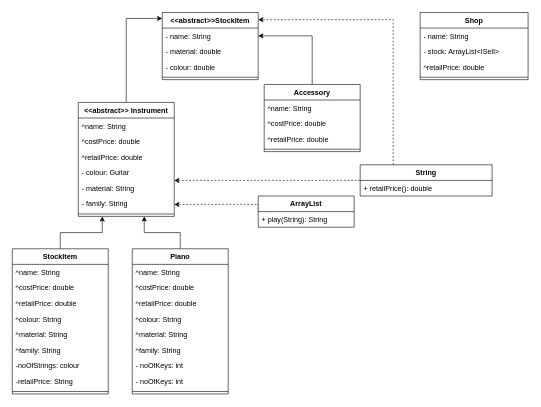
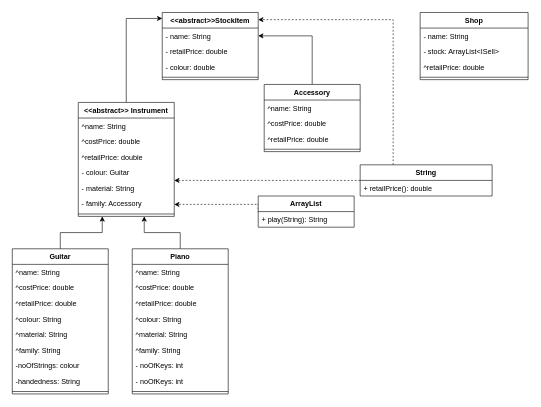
  <mxCell id="0" />
  <mxCell id="1" parent="0" />
  <mxCell id="2" style="edgeStyle=orthogonalEdgeStyle;rounded=0;orthogonalLoop=1;jettySize=auto;html=1;exitX=0.5;exitY=0;exitDx=0;exitDy=0;entryX=0;entryY=0.089;entryDx=0;entryDy=0;entryPerimeter=0;" edge="1" parent="1" source="3" target="11"><mxGeometry relative="1" as="geometry" /></mxCell>
  <mxCell id="3" value="&lt;&lt;abstract&gt;&gt; Instrument" style="swimlane;fontStyle=1;align=center;verticalAlign=top;childLayout=stackLayout;horizontal=1;startSize=26;horizontalStack=0;resizeParent=1;resizeParentMax=0;resizeLast=0;collapsible=1;marginBottom=0;labelBackgroundColor=none;swimlaneFillColor=#ffffff;" vertex="1" parent="1"><mxGeometry x="130" y="170" width="160" height="190" as="geometry" /></mxCell>
  <mxCell id="4" value="^name: String" style="text;strokeColor=none;fillColor=none;align=left;verticalAlign=top;spacingLeft=4;spacingRight=4;overflow=hidden;rotatable=0;points=[[0,0.5],[1,0.5]];portConstraint=eastwest;labelBackgroundColor=none;" vertex="1" parent="3"><mxGeometry y="26" width="160" height="26" as="geometry" /></mxCell>
  <mxCell id="5" value="^costPrice: double" style="text;strokeColor=none;fillColor=none;align=left;verticalAlign=top;spacingLeft=4;spacingRight=4;overflow=hidden;rotatable=0;points=[[0,0.5],[1,0.5]];portConstraint=eastwest;labelBackgroundColor=none;" vertex="1" parent="3"><mxGeometry y="52" width="160" height="26" as="geometry" /></mxCell>
  <mxCell id="6" value="^retailPrice: double" style="text;strokeColor=none;fillColor=none;align=left;verticalAlign=top;spacingLeft=4;spacingRight=4;overflow=hidden;rotatable=0;points=[[0,0.5],[1,0.5]];portConstraint=eastwest;labelBackgroundColor=none;" vertex="1" parent="3"><mxGeometry y="78" width="160" height="26" as="geometry" /></mxCell>
  <mxCell id="7" value="- colour: Guitar" style="text;strokeColor=none;fillColor=none;align=left;verticalAlign=top;spacingLeft=4;spacingRight=4;overflow=hidden;rotatable=0;points=[[0,0.5],[1,0.5]];portConstraint=eastwest;labelBackgroundColor=none;" vertex="1" parent="3"><mxGeometry y="104" width="160" height="26" as="geometry" /></mxCell>
  <mxCell id="8" value="- material: String&#10;" style="text;strokeColor=none;fillColor=none;align=left;verticalAlign=top;spacingLeft=4;spacingRight=4;overflow=hidden;rotatable=0;points=[[0,0.5],[1,0.5]];portConstraint=eastwest;labelBackgroundColor=none;" vertex="1" parent="3"><mxGeometry y="130" width="160" height="26" as="geometry" /></mxCell>
- <mxCell id="9" value="- family: String&#10;" style="text;strokeColor=none;fillColor=none;align=left;verticalAlign=top;spacingLeft=4;spacingRight=4;overflow=hidden;rotatable=0;points=[[0,0.5],[1,0.5]];portConstraint=eastwest;labelBackgroundColor=none;" vertex="1" parent="3"><mxGeometry y="156" width="160" height="26" as="geometry" /></mxCell>
+ <mxCell id="9" value="- family: Accessory&#10;" style="text;strokeColor=none;fillColor=none;align=left;verticalAlign=top;spacingLeft=4;spacingRight=4;overflow=hidden;rotatable=0;points=[[0,0.5],[1,0.5]];portConstraint=eastwest;labelBackgroundColor=none;" vertex="1" parent="3"><mxGeometry y="156" width="160" height="26" as="geometry" /></mxCell>
  <mxCell id="10" value="" style="line;strokeWidth=1;fillColor=none;align=left;verticalAlign=middle;spacingTop=-1;spacingLeft=3;spacingRight=3;rotatable=0;labelPosition=right;points=[];portConstraint=eastwest;labelBackgroundColor=none;" vertex="1" parent="3"><mxGeometry y="182" width="160" height="8" as="geometry" /></mxCell>
  <mxCell id="11" value="&lt;&lt;abstract&gt;&gt;StockItem" style="swimlane;fontStyle=1;align=center;verticalAlign=top;childLayout=stackLayout;horizontal=1;startSize=26;horizontalStack=0;resizeParent=1;resizeParentMax=0;resizeLast=0;collapsible=1;marginBottom=0;labelBackgroundColor=none;swimlaneFillColor=#ffffff;" vertex="1" parent="1"><mxGeometry x="270" y="20" width="160" height="112" as="geometry" /></mxCell>
  <mxCell id="12" value="- name: String" style="text;strokeColor=none;fillColor=none;align=left;verticalAlign=top;spacingLeft=4;spacingRight=4;overflow=hidden;rotatable=0;points=[[0,0.5],[1,0.5]];portConstraint=eastwest;labelBackgroundColor=none;" vertex="1" parent="11"><mxGeometry y="26" width="160" height="26" as="geometry" /></mxCell>
- <mxCell id="13" value="- material: double" style="text;strokeColor=none;fillColor=none;align=left;verticalAlign=top;spacingLeft=4;spacingRight=4;overflow=hidden;rotatable=0;points=[[0,0.5],[1,0.5]];portConstraint=eastwest;labelBackgroundColor=none;" vertex="1" parent="11"><mxGeometry y="52" width="160" height="26" as="geometry" /></mxCell>
+ <mxCell id="13" value="- retailPrice: double" style="text;strokeColor=none;fillColor=none;align=left;verticalAlign=top;spacingLeft=4;spacingRight=4;overflow=hidden;rotatable=0;points=[[0,0.5],[1,0.5]];portConstraint=eastwest;labelBackgroundColor=none;" vertex="1" parent="11"><mxGeometry y="52" width="160" height="26" as="geometry" /></mxCell>
  <mxCell id="14" value="- colour: double" style="text;strokeColor=none;fillColor=none;align=left;verticalAlign=top;spacingLeft=4;spacingRight=4;overflow=hidden;rotatable=0;points=[[0,0.5],[1,0.5]];portConstraint=eastwest;labelBackgroundColor=none;" vertex="1" parent="11"><mxGeometry y="78" width="160" height="26" as="geometry" /></mxCell>
  <mxCell id="15" value="" style="line;strokeWidth=1;fillColor=none;align=left;verticalAlign=middle;spacingTop=-1;spacingLeft=3;spacingRight=3;rotatable=0;labelPosition=right;points=[];portConstraint=eastwest;labelBackgroundColor=none;" vertex="1" parent="11"><mxGeometry y="104" width="160" height="8" as="geometry" /></mxCell>
  <mxCell id="16" style="edgeStyle=orthogonalEdgeStyle;rounded=0;orthogonalLoop=1;jettySize=auto;html=1;exitX=0.5;exitY=0;exitDx=0;exitDy=0;" edge="1" parent="1" source="17" target="3"><mxGeometry relative="1" as="geometry"><Array as="points"><mxPoint x="100" y="387" /><mxPoint x="170" y="387" /></Array></mxGeometry></mxCell>
- <mxCell id="17" value="StockItem" style="swimlane;fontStyle=1;align=center;verticalAlign=top;childLayout=stackLayout;horizontal=1;startSize=26;horizontalStack=0;resizeParent=1;resizeParentMax=0;resizeLast=0;collapsible=1;marginBottom=0;labelBackgroundColor=none;swimlaneFillColor=#ffffff;" vertex="1" parent="1"><mxGeometry x="20" y="414" width="160" height="242" as="geometry" /></mxCell>
+ <mxCell id="17" value="Guitar" style="swimlane;fontStyle=1;align=center;verticalAlign=top;childLayout=stackLayout;horizontal=1;startSize=26;horizontalStack=0;resizeParent=1;resizeParentMax=0;resizeLast=0;collapsible=1;marginBottom=0;labelBackgroundColor=none;swimlaneFillColor=#ffffff;" vertex="1" parent="1"><mxGeometry x="20" y="414" width="160" height="242" as="geometry" /></mxCell>
  <mxCell id="18" value="^name: String" style="text;strokeColor=none;fillColor=none;align=left;verticalAlign=top;spacingLeft=4;spacingRight=4;overflow=hidden;rotatable=0;points=[[0,0.5],[1,0.5]];portConstraint=eastwest;labelBackgroundColor=none;" vertex="1" parent="17"><mxGeometry y="26" width="160" height="26" as="geometry" /></mxCell>
  <mxCell id="19" value="^costPrice: double" style="text;strokeColor=none;fillColor=none;align=left;verticalAlign=top;spacingLeft=4;spacingRight=4;overflow=hidden;rotatable=0;points=[[0,0.5],[1,0.5]];portConstraint=eastwest;labelBackgroundColor=none;" vertex="1" parent="17"><mxGeometry y="52" width="160" height="26" as="geometry" /></mxCell>
  <mxCell id="20" value="^retailPrice: double" style="text;strokeColor=none;fillColor=none;align=left;verticalAlign=top;spacingLeft=4;spacingRight=4;overflow=hidden;rotatable=0;points=[[0,0.5],[1,0.5]];portConstraint=eastwest;labelBackgroundColor=none;" vertex="1" parent="17"><mxGeometry y="78" width="160" height="26" as="geometry" /></mxCell>
  <mxCell id="21" value="^colour: String" style="text;strokeColor=none;fillColor=none;align=left;verticalAlign=top;spacingLeft=4;spacingRight=4;overflow=hidden;rotatable=0;points=[[0,0.5],[1,0.5]];portConstraint=eastwest;labelBackgroundColor=none;" vertex="1" parent="17"><mxGeometry y="104" width="160" height="26" as="geometry" /></mxCell>
  <mxCell id="22" value="^material: String&#10;" style="text;strokeColor=none;fillColor=none;align=left;verticalAlign=top;spacingLeft=4;spacingRight=4;overflow=hidden;rotatable=0;points=[[0,0.5],[1,0.5]];portConstraint=eastwest;labelBackgroundColor=none;" vertex="1" parent="17"><mxGeometry y="130" width="160" height="26" as="geometry" /></mxCell>
  <mxCell id="23" value="^family: String&#10;" style="text;strokeColor=none;fillColor=none;align=left;verticalAlign=top;spacingLeft=4;spacingRight=4;overflow=hidden;rotatable=0;points=[[0,0.5],[1,0.5]];portConstraint=eastwest;labelBackgroundColor=none;" vertex="1" parent="17"><mxGeometry y="156" width="160" height="26" as="geometry" /></mxCell>
  <mxCell id="24" value="-noOfStrings: colour&#10;" style="text;strokeColor=none;fillColor=none;align=left;verticalAlign=top;spacingLeft=4;spacingRight=4;overflow=hidden;rotatable=0;points=[[0,0.5],[1,0.5]];portConstraint=eastwest;labelBackgroundColor=none;" vertex="1" parent="17"><mxGeometry y="182" width="160" height="26" as="geometry" /></mxCell>
- <mxCell id="25" value="-retailPrice: String&#10;" style="text;strokeColor=none;fillColor=none;align=left;verticalAlign=top;spacingLeft=4;spacingRight=4;overflow=hidden;rotatable=0;points=[[0,0.5],[1,0.5]];portConstraint=eastwest;labelBackgroundColor=none;" vertex="1" parent="17"><mxGeometry y="208" width="160" height="26" as="geometry" /></mxCell>
+ <mxCell id="25" value="-handedness: String&#10;" style="text;strokeColor=none;fillColor=none;align=left;verticalAlign=top;spacingLeft=4;spacingRight=4;overflow=hidden;rotatable=0;points=[[0,0.5],[1,0.5]];portConstraint=eastwest;labelBackgroundColor=none;" vertex="1" parent="17"><mxGeometry y="208" width="160" height="26" as="geometry" /></mxCell>
  <mxCell id="26" value="" style="line;strokeWidth=1;fillColor=none;align=left;verticalAlign=middle;spacingTop=-1;spacingLeft=3;spacingRight=3;rotatable=0;labelPosition=right;points=[];portConstraint=eastwest;labelBackgroundColor=none;" vertex="1" parent="17"><mxGeometry y="234" width="160" height="8" as="geometry" /></mxCell>
  <mxCell id="27" style="edgeStyle=orthogonalEdgeStyle;rounded=0;orthogonalLoop=1;jettySize=auto;html=1;exitX=0.5;exitY=0;exitDx=0;exitDy=0;" edge="1" parent="1" source="28" target="3"><mxGeometry relative="1" as="geometry"><Array as="points"><mxPoint x="300" y="387" /><mxPoint y="387" x="240" /></Array></mxGeometry></mxCell>
  <mxCell id="28" value="Piano" style="swimlane;fontStyle=1;align=center;verticalAlign=top;childLayout=stackLayout;horizontal=1;startSize=26;horizontalStack=0;resizeParent=1;resizeParentMax=0;resizeLast=0;collapsible=1;marginBottom=0;labelBackgroundColor=none;swimlaneFillColor=#ffffff;" vertex="1" parent="1"><mxGeometry x="220" y="414" width="160" height="242" as="geometry" /></mxCell>
  <mxCell id="29" value="^name: String" style="text;strokeColor=none;fillColor=none;align=left;verticalAlign=top;spacingLeft=4;spacingRight=4;overflow=hidden;rotatable=0;points=[[0,0.5],[1,0.5]];portConstraint=eastwest;labelBackgroundColor=none;" vertex="1" parent="28"><mxGeometry y="26" width="160" height="26" as="geometry" /></mxCell>
  <mxCell id="30" value="^costPrice: double" style="text;strokeColor=none;fillColor=none;align=left;verticalAlign=top;spacingLeft=4;spacingRight=4;overflow=hidden;rotatable=0;points=[[0,0.5],[1,0.5]];portConstraint=eastwest;labelBackgroundColor=none;" vertex="1" parent="28"><mxGeometry y="52" width="160" height="26" as="geometry" /></mxCell>
  <mxCell id="31" value="^retailPrice: double" style="text;strokeColor=none;fillColor=none;align=left;verticalAlign=top;spacingLeft=4;spacingRight=4;overflow=hidden;rotatable=0;points=[[0,0.5],[1,0.5]];portConstraint=eastwest;labelBackgroundColor=none;" vertex="1" parent="28"><mxGeometry y="78" width="160" height="26" as="geometry" /></mxCell>
  <mxCell id="32" value="^colour: String" style="text;strokeColor=none;fillColor=none;align=left;verticalAlign=top;spacingLeft=4;spacingRight=4;overflow=hidden;rotatable=0;points=[[0,0.5],[1,0.5]];portConstraint=eastwest;labelBackgroundColor=none;" vertex="1" parent="28"><mxGeometry y="104" width="160" height="26" as="geometry" /></mxCell>
  <mxCell id="33" value="^material: String&#10;" style="text;strokeColor=none;fillColor=none;align=left;verticalAlign=top;spacingLeft=4;spacingRight=4;overflow=hidden;rotatable=0;points=[[0,0.5],[1,0.5]];portConstraint=eastwest;labelBackgroundColor=none;" vertex="1" parent="28"><mxGeometry y="130" width="160" height="26" as="geometry" /></mxCell>
  <mxCell id="34" value="^family: String&#10;" style="text;strokeColor=none;fillColor=none;align=left;verticalAlign=top;spacingLeft=4;spacingRight=4;overflow=hidden;rotatable=0;points=[[0,0.5],[1,0.5]];portConstraint=eastwest;labelBackgroundColor=none;" vertex="1" parent="28"><mxGeometry y="156" width="160" height="26" as="geometry" /></mxCell>
  <mxCell id="35" value="- noOfKeys: int" style="text;strokeColor=none;fillColor=none;align=left;verticalAlign=top;spacingLeft=4;spacingRight=4;overflow=hidden;rotatable=0;points=[[0,0.5],[1,0.5]];portConstraint=eastwest;labelBackgroundColor=none;" vertex="1" parent="28"><mxGeometry y="182" width="160" height="26" as="geometry" /></mxCell>
  <mxCell id="36" value="- noOfKeys: int" style="text;strokeColor=none;fillColor=none;align=left;verticalAlign=top;spacingLeft=4;spacingRight=4;overflow=hidden;rotatable=0;points=[[0,0.5],[1,0.5]];portConstraint=eastwest;labelBackgroundColor=none;" vertex="1" parent="28"><mxGeometry y="208" width="160" height="26" as="geometry" /></mxCell>
  <mxCell id="37" value="" style="line;strokeWidth=1;fillColor=none;align=left;verticalAlign=middle;spacingTop=-1;spacingLeft=3;spacingRight=3;rotatable=0;labelPosition=right;points=[];portConstraint=eastwest;labelBackgroundColor=none;" vertex="1" parent="28"><mxGeometry y="234" width="160" height="8" as="geometry" /></mxCell>
  <mxCell id="38" style="edgeStyle=orthogonalEdgeStyle;rounded=0;orthogonalLoop=1;jettySize=auto;html=1;exitX=0;exitY=0.25;exitDx=0;exitDy=0;dashed=1;" edge="1" parent="1" source="39" target="3"><mxGeometry relative="1" as="geometry"><mxPoint x="370" y="320" as="targetPoint" /><Array as="points"><mxPoint x="460" y="353" /><mxPoint x="460" y="340" /></Array></mxGeometry></mxCell>
  <mxCell id="39" value="ArrayList" style="swimlane;fontStyle=1;align=center;verticalAlign=top;childLayout=stackLayout;horizontal=1;startSize=26;horizontalStack=0;resizeParent=1;resizeParentMax=0;resizeLast=0;collapsible=1;marginBottom=0;labelBackgroundColor=none;swimlaneFillColor=#ffffff;" vertex="1" parent="1"><mxGeometry x="430" y="326" width="160" height="52" as="geometry" /></mxCell>
  <mxCell id="40" value="+ play(String): String" style="text;strokeColor=none;fillColor=none;align=left;verticalAlign=top;spacingLeft=4;spacingRight=4;overflow=hidden;rotatable=0;points=[[0,0.5],[1,0.5]];portConstraint=eastwest;labelBackgroundColor=none;" vertex="1" parent="39"><mxGeometry y="26" width="160" height="26" as="geometry" /></mxCell>
  <mxCell id="41" style="edgeStyle=orthogonalEdgeStyle;rounded=0;orthogonalLoop=1;jettySize=auto;html=1;exitX=0;exitY=0.5;exitDx=0;exitDy=0;dashed=1;" edge="1" parent="1" source="43" target="3"><mxGeometry relative="1" as="geometry"><Array as="points"><mxPoint x="370" y="300" /><mxPoint x="370" y="300" /></Array></mxGeometry></mxCell>
  <mxCell id="42" style="edgeStyle=orthogonalEdgeStyle;rounded=0;orthogonalLoop=1;jettySize=auto;html=1;exitX=0.25;exitY=0;exitDx=0;exitDy=0;entryX=1;entryY=0.107;entryDx=0;entryDy=0;dashed=1;entryPerimeter=0;" edge="1" parent="1" source="43" target="11"><mxGeometry relative="1" as="geometry"><Array as="points"><mxPoint x="655" y="32" /></Array></mxGeometry></mxCell>
  <mxCell id="43" value="String" style="swimlane;fontStyle=1;align=center;verticalAlign=top;childLayout=stackLayout;horizontal=1;startSize=26;horizontalStack=0;resizeParent=1;resizeParentMax=0;resizeLast=0;collapsible=1;marginBottom=0;labelBackgroundColor=none;swimlaneFillColor=#ffffff;swimlaneLine=1;" vertex="1" parent="1"><mxGeometry x="600" y="274" width="220" height="52" as="geometry" /></mxCell>
  <mxCell id="44" value="+ retailPrice(): double" style="text;strokeColor=none;fillColor=none;align=left;verticalAlign=top;spacingLeft=4;spacingRight=4;overflow=hidden;rotatable=0;points=[[0,0.5],[1,0.5]];portConstraint=eastwest;labelBackgroundColor=none;" vertex="1" parent="43"><mxGeometry y="26" width="220" height="26" as="geometry" /></mxCell>
  <mxCell id="45" style="edgeStyle=orthogonalEdgeStyle;rounded=0;orthogonalLoop=1;jettySize=auto;html=1;exitX=0.5;exitY=0;exitDx=0;exitDy=0;entryX=1;entryY=0.5;entryDx=0;entryDy=0;" edge="1" parent="1" source="46" target="12"><mxGeometry relative="1" as="geometry"><Array as="points"><mxPoint x="520" y="59" /></Array></mxGeometry></mxCell>
  <mxCell id="46" value="Accessory" style="swimlane;fontStyle=1;align=center;verticalAlign=top;childLayout=stackLayout;horizontal=1;startSize=26;horizontalStack=0;resizeParent=1;resizeParentMax=0;resizeLast=0;collapsible=1;marginBottom=0;labelBackgroundColor=none;swimlaneFillColor=#ffffff;" vertex="1" parent="1"><mxGeometry x="440" y="140" width="160" height="112" as="geometry" /></mxCell>
  <mxCell id="47" value="^name: String" style="text;strokeColor=none;fillColor=none;align=left;verticalAlign=top;spacingLeft=4;spacingRight=4;overflow=hidden;rotatable=0;points=[[0,0.5],[1,0.5]];portConstraint=eastwest;labelBackgroundColor=none;" vertex="1" parent="46"><mxGeometry y="26" width="160" height="26" as="geometry" /></mxCell>
  <mxCell id="48" value="^costPrice: double" style="text;strokeColor=none;fillColor=none;align=left;verticalAlign=top;spacingLeft=4;spacingRight=4;overflow=hidden;rotatable=0;points=[[0,0.5],[1,0.5]];portConstraint=eastwest;labelBackgroundColor=none;" vertex="1" parent="46"><mxGeometry y="52" width="160" height="26" as="geometry" /></mxCell>
  <mxCell id="49" value="^retailPrice: double" style="text;strokeColor=none;fillColor=none;align=left;verticalAlign=top;spacingLeft=4;spacingRight=4;overflow=hidden;rotatable=0;points=[[0,0.5],[1,0.5]];portConstraint=eastwest;labelBackgroundColor=none;" vertex="1" parent="46"><mxGeometry y="78" width="160" height="26" as="geometry" /></mxCell>
  <mxCell id="50" value="" style="line;strokeWidth=1;fillColor=none;align=left;verticalAlign=middle;spacingTop=-1;spacingLeft=3;spacingRight=3;rotatable=0;labelPosition=right;points=[];portConstraint=eastwest;labelBackgroundColor=none;" vertex="1" parent="46"><mxGeometry y="104" width="160" height="8" as="geometry" /></mxCell>
  <mxCell id="51" value="Shop" style="swimlane;fontStyle=1;align=center;verticalAlign=top;childLayout=stackLayout;horizontal=1;startSize=26;horizontalStack=0;resizeParent=1;resizeParentMax=0;resizeLast=0;collapsible=1;marginBottom=0;labelBackgroundColor=none;swimlaneFillColor=#ffffff;" vertex="1" parent="1"><mxGeometry x="700" y="20" width="180" height="112" as="geometry" /></mxCell>
  <mxCell id="52" value="- name: String" style="text;strokeColor=none;fillColor=none;align=left;verticalAlign=top;spacingLeft=4;spacingRight=4;overflow=hidden;rotatable=0;points=[[0,0.5],[1,0.5]];portConstraint=eastwest;labelBackgroundColor=none;" vertex="1" parent="51"><mxGeometry y="26" width="180" height="26" as="geometry" /></mxCell>
  <mxCell id="53" value="- stock: ArrayList&lt;ISell&gt;" style="text;strokeColor=none;fillColor=none;align=left;verticalAlign=top;spacingLeft=4;spacingRight=4;overflow=hidden;rotatable=0;points=[[0,0.5],[1,0.5]];portConstraint=eastwest;labelBackgroundColor=none;" vertex="1" parent="51"><mxGeometry y="52" width="180" height="26" as="geometry" /></mxCell>
  <mxCell id="54" value="^retailPrice: double" style="text;strokeColor=none;fillColor=none;align=left;verticalAlign=top;spacingLeft=4;spacingRight=4;overflow=hidden;rotatable=0;points=[[0,0.5],[1,0.5]];portConstraint=eastwest;labelBackgroundColor=none;" vertex="1" parent="51"><mxGeometry y="78" width="180" height="26" as="geometry" /></mxCell>
  <mxCell id="55" value="" style="line;strokeWidth=1;fillColor=none;align=left;verticalAlign=middle;spacingTop=-1;spacingLeft=3;spacingRight=3;rotatable=0;labelPosition=right;points=[];portConstraint=eastwest;labelBackgroundColor=none;" vertex="1" parent="51"><mxGeometry y="104" width="180" height="8" as="geometry" /></mxCell>
